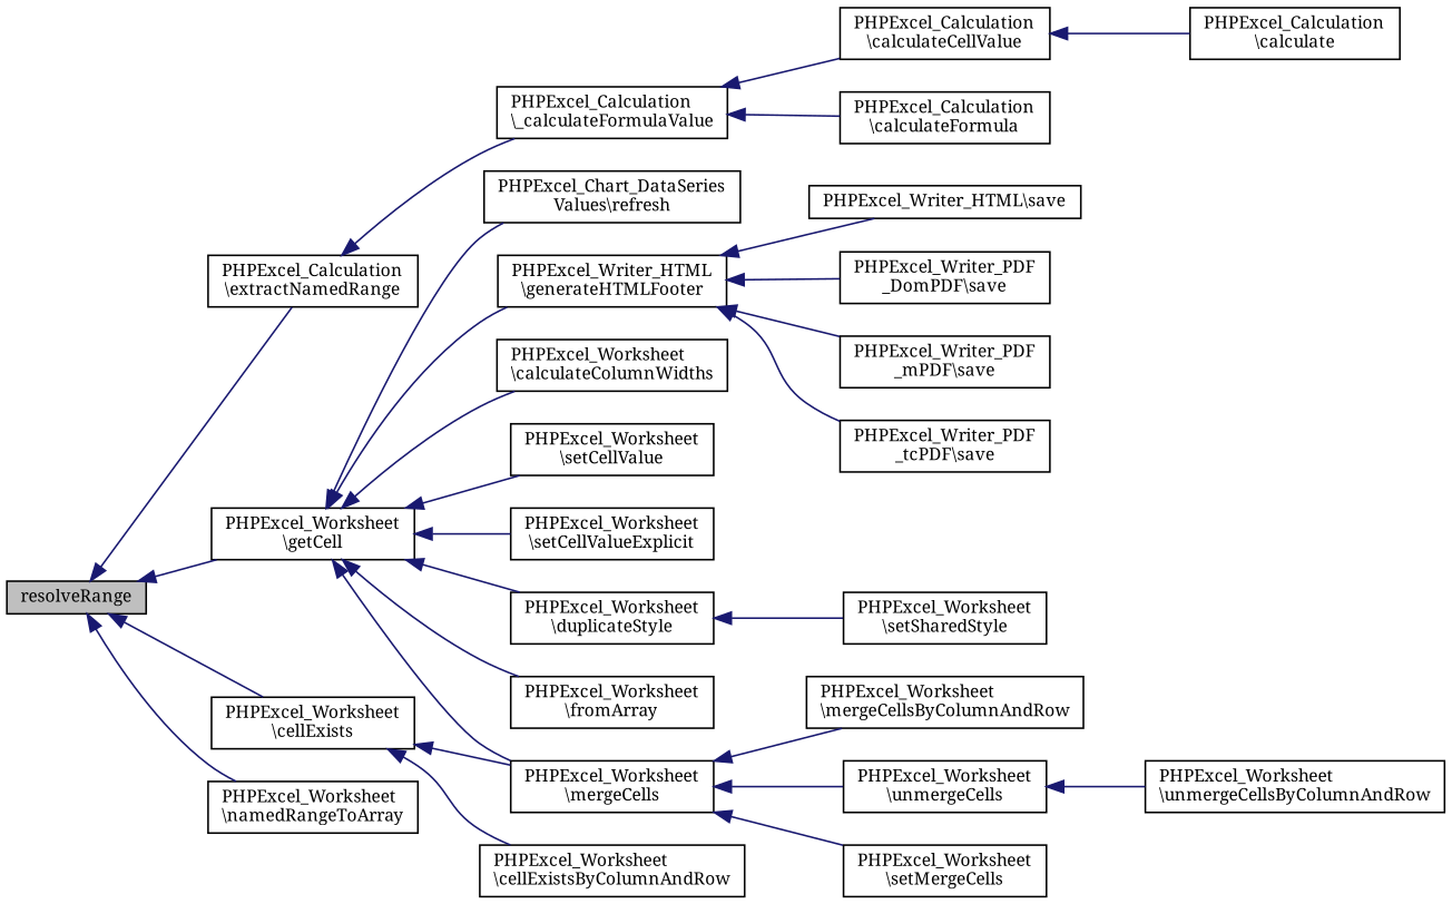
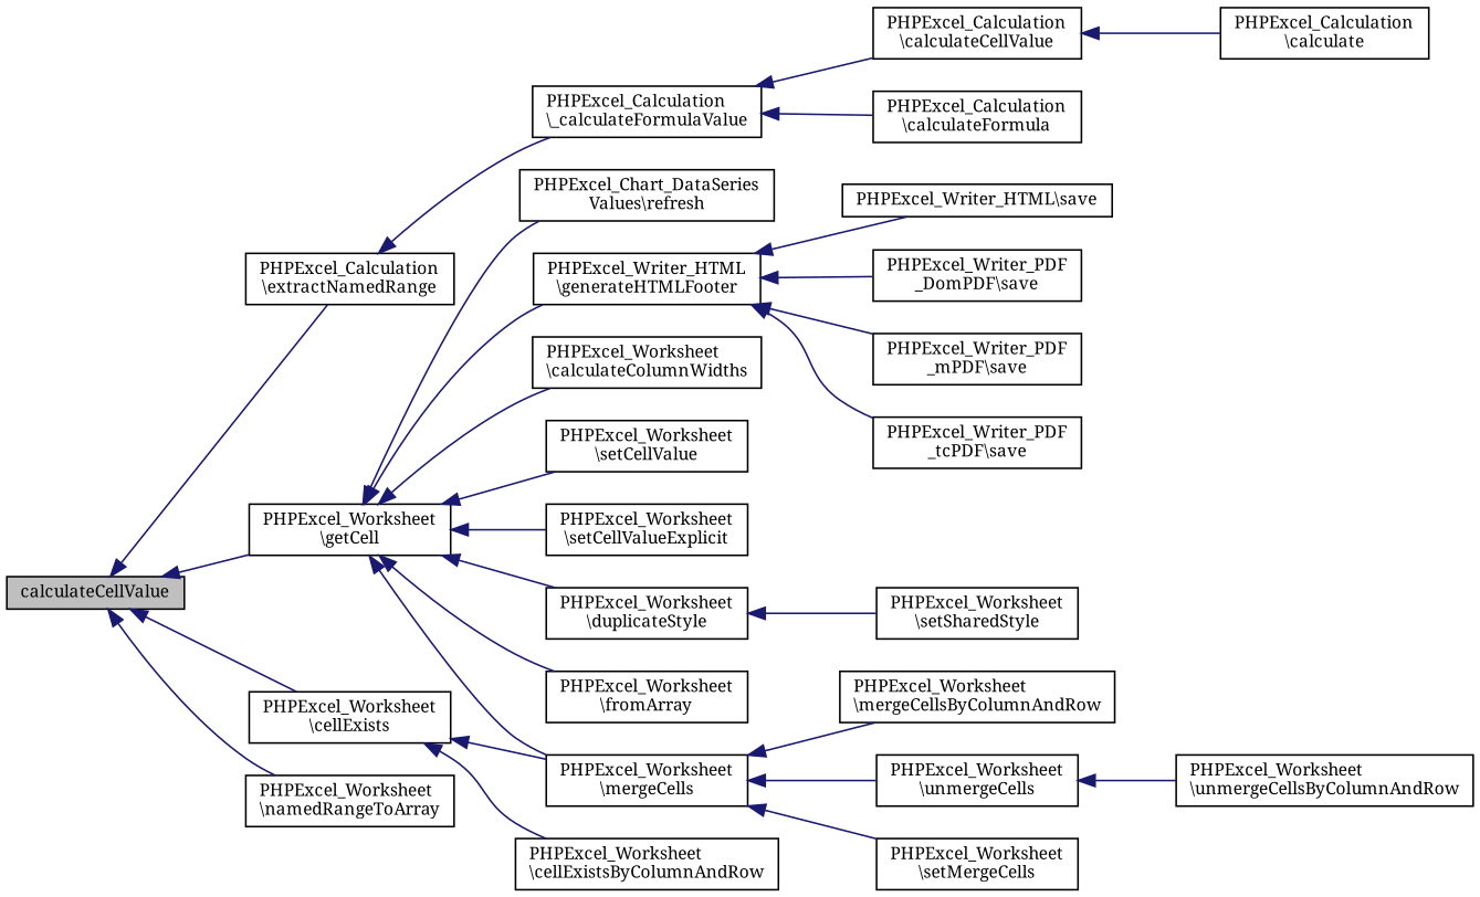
  digraph {
    rankdir=LR
    fontname="Noto Serif"
    node [color=black fillcolor=white fontname="Noto Serif" fontsize=10 shape=record style=filled]
    edge [color=midnightblue dir=back fontname="Noto Serif" fontsize=10 labelfontname=Helvetica labelfontsize=10 style=solid]
-   n1 [fillcolor=grey75 fontcolor=black height=0.2 label=resolveRange width=0.4]
+   n1 [fillcolor=grey75 fontcolor=black height=0.2 label=calculateCellValue width=0.4]
    n2 [height=0.2 label="PHPExcel_Calculation\l\\extractNamedRange" width=0.4]
    n3 [height=0.2 label="PHPExcel_Worksheet\l\\getCell" width=0.4]
    n4 [height=0.2 label="PHPExcel_Worksheet\l\\cellExists" width=0.4]
    n5 [height=0.2 label="PHPExcel_Worksheet\l\\namedRangeToArray" width=0.4]
    n6 [height=0.2 label="PHPExcel_Calculation\l\\_calculateFormulaValue" width=0.4]
    n7 [height=0.2 label="PHPExcel_Calculation\l\\calculateCellValue" width=0.4]
    n8 [height=0.2 label="PHPExcel_Calculation\l\\calculateFormula" width=0.4]
    n9 [height=0.2 label="PHPExcel_Calculation\l\\calculate" width=0.4]
    n10 [height=0.2 label="PHPExcel_Chart_DataSeries\lValues\\refresh" width=0.4]
    n11 [height=0.2 label="PHPExcel_Writer_HTML\l\\generateHTMLFooter" width=0.4]
    n12 [height=0.2 label="PHPExcel_Worksheet\l\\calculateColumnWidths" width=0.4]
    n13 [height=0.2 label="PHPExcel_Worksheet\l\\setCellValue" width=0.4]
    n14 [height=0.2 label="PHPExcel_Worksheet\l\\setCellValueExplicit" width=0.4]
    n15 [height=0.2 label="PHPExcel_Worksheet\l\\duplicateStyle" width=0.4]
    n16 [height=0.2 label="PHPExcel_Worksheet\l\\mergeCells" width=0.4]
    n17 [height=0.2 label="PHPExcel_Worksheet\l\\fromArray" width=0.4]
    n18 [height=0.2 label="PHPExcel_Writer_HTML\\save" width=0.4]
    n19 [height=0.2 label="PHPExcel_Writer_PDF\l_DomPDF\\save" width=0.4]
    n20 [height=0.2 label="PHPExcel_Writer_PDF\l_mPDF\\save" width=0.4]
    n21 [height=0.2 label="PHPExcel_Writer_PDF\l_tcPDF\\save" width=0.4]
    n22 [height=0.2 label="PHPExcel_Worksheet\l\\setSharedStyle" width=0.4]
    n23 [height=0.2 label="PHPExcel_Worksheet\l\\mergeCellsByColumnAndRow" width=0.4]
    n24 [height=0.2 label="PHPExcel_Worksheet\l\\unmergeCells" width=0.4]
    n25 [height=0.2 label="PHPExcel_Worksheet\l\\setMergeCells" width=0.4]
    n26 [height=0.2 label="PHPExcel_Worksheet\l\\unmergeCellsByColumnAndRow" width=0.4]
    n27 [height=0.2 label="PHPExcel_Worksheet\l\\cellExistsByColumnAndRow" width=0.4]
    n1 -> n2
    n1 -> n3
    n1 -> n4
    n1 -> n5
    n2 -> n6
    n3 -> n10
    n3 -> n11
    n3 -> n12
    n3 -> n13
    n3 -> n14
    n3 -> n15
    n3 -> n16
    n3 -> n17
    n4 -> n16
    n4 -> n27
    n6 -> n7
    n6 -> n8
    n7 -> n9
    n11 -> n18
    n11 -> n19
    n11 -> n20
    n11 -> n21
    n15 -> n22
    n16 -> n23
    n16 -> n24
    n16 -> n25
    n24 -> n26
  }
